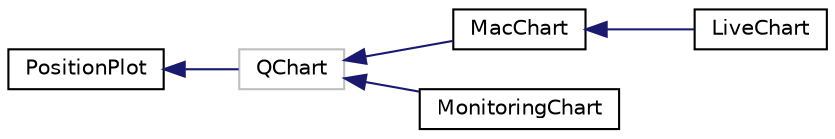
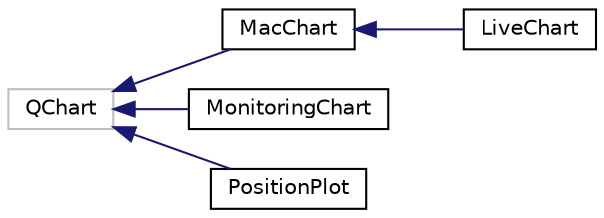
  digraph {
    rankdir=LR
    node [color=black fillcolor=white fontname=Helvetica fontsize=10 shape=record style=filled]
    edge [color=midnightblue dir=back fontname=Helvetica fontsize=10 labelfontname=Helvetica labelfontsize=10 style=solid]
    n1 [color=grey75 height=0.2 label=QChart width=0.4]
    n2 [height=0.2 label=MacChart width=0.4]
    n3 [height=0.2 label=MonitoringChart width=0.4]
    n4 [height=0.2 label=PositionPlot width=0.4]
    n5 [height=0.2 label=LiveChart width=0.4]
    n1 -> n2
    n1 -> n3
-   n4 -> n1
+   n1 -> n4
    n2 -> n5
  }
